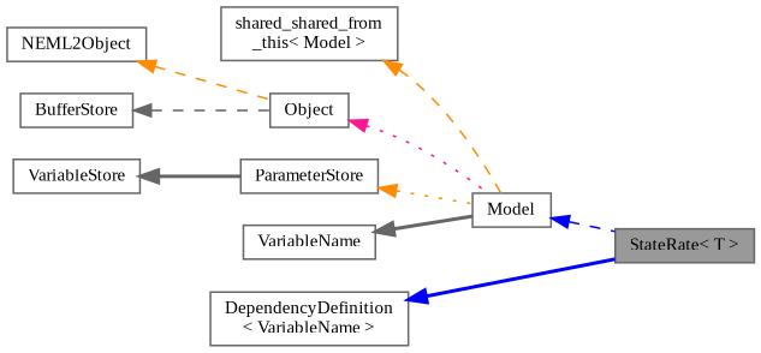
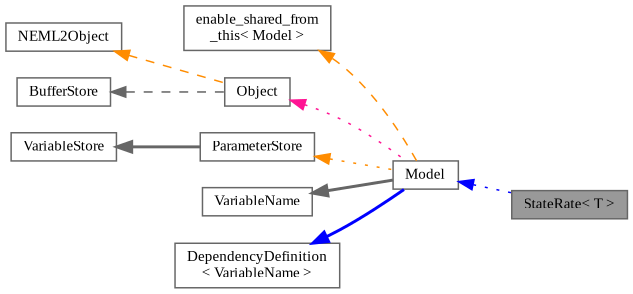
  digraph {
    fontname="Liberation Serif"
    rankdir=LR
    node [color=gray40 fillcolor=white fontname="Liberation Serif" fontsize=10 shape=box style=filled]
    edge [color=darkorange dir=back fontname="Liberation Serif" fontsize=10 labelfontname=Helvetica labelfontsize=10 style=dashed]
    n1 [fillcolor=grey60 fontcolor=black height=0.2 label="StateRate\< T \>" width=0.4]
    n2 [height=0.2 label=Model width=0.4]
-   n3 [height=0.2 label="shared_shared_from\l_this\< Model \>" width=0.4]
+   n3 [height=0.2 label="enable_shared_from\l_this\< Model \>" width=0.4]
    n4 [height=0.2 label=Object width=0.4]
    n5 [height=0.2 label=NEML2Object width=0.4]
    n6 [height=0.2 label=BufferStore width=0.4]
    n7 [height=0.2 label=ParameterStore width=0.4]
    n8 [height=0.2 label=VariableStore width=0.4]
    n9 [height=0.2 label=VariableName width=0.4]
    n10 [height=0.2 label="DependencyDefinition\l\< VariableName \>" width=0.4]
-   n2 -> n1 [color=blue]
+   n2 -> n1 [color=blue style=dotted]
    n3 -> n2
    n4 -> n2 [color=deeppink style=dotted]
    n5 -> n4
    n6 -> n4 [color=gray40]
    n7 -> n2 [style=dotted]
    n8 -> n7 [color=gray40 style=bold]
    n9 -> n2 [color=gray40 style=bold]
-   n10 -> n1 [color=blue style=bold]
+   n10 -> n2 [color=blue style=bold]
  }
